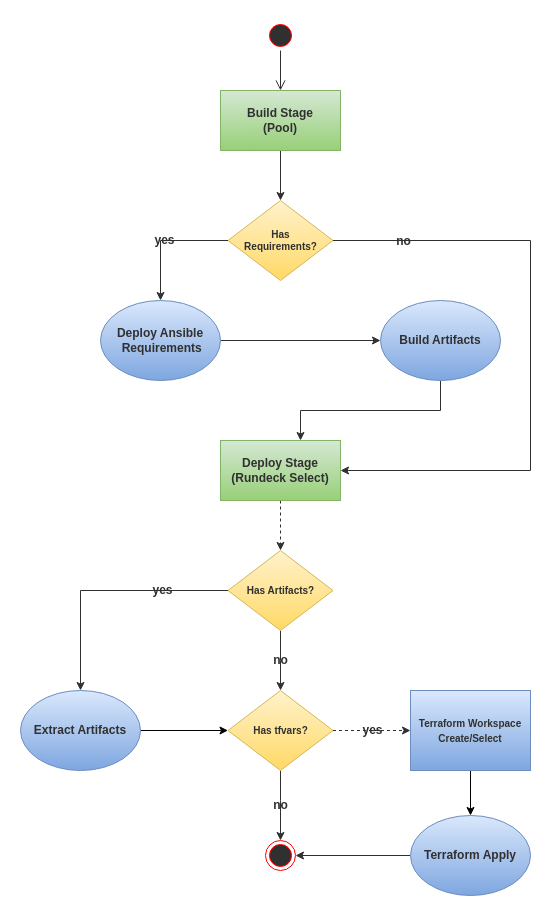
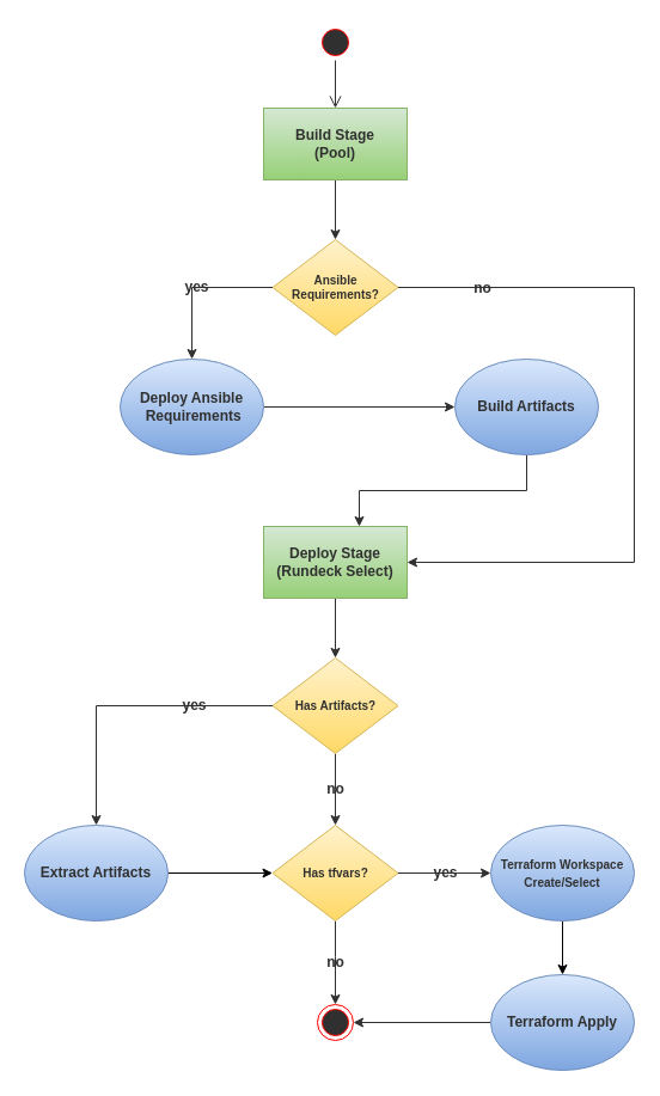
  <mxCell id="0" />
  <mxCell id="1" parent="0" />
  <mxCell id="2" style="edgeStyle=orthogonalEdgeStyle;rounded=0;orthogonalLoop=1;jettySize=auto;html=1;fontSize=10;strokeColor=#303030;fontColor=#303030;" parent="1" source="3" target="20" edge="1"><mxGeometry relative="1" as="geometry" /></mxCell>
  <mxCell id="3" value="Build Stage&lt;br&gt;(Pool)" style="rounded=0;whiteSpace=wrap;html=1;fillColor=#d5e8d4;strokeColor=#82b366;gradientColor=#97d077;shadow=0;glass=0;sketch=0;fontColor=#303030;fontStyle=1" parent="1" vertex="1"><mxGeometry x="220" y="90" width="120" height="60" as="geometry" /></mxCell>
  <mxCell id="4" style="edgeStyle=orthogonalEdgeStyle;rounded=0;orthogonalLoop=1;jettySize=auto;html=1;strokeColor=#303030;fontColor=#303030;" parent="1" source="5" target="7" edge="1"><mxGeometry relative="1" as="geometry" /></mxCell>
  <mxCell id="5" value="Deploy Ansible&lt;br&gt;&amp;nbsp;Requirements" style="ellipse;whiteSpace=wrap;html=1;fillColor=#dae8fc;gradientColor=#7ea6e0;strokeColor=#6c8ebf;fontStyle=1;fontColor=#303030;" parent="1" vertex="1"><mxGeometry x="100" y="300" width="120" height="80" as="geometry" /></mxCell>
  <mxCell id="6" style="edgeStyle=orthogonalEdgeStyle;rounded=0;orthogonalLoop=1;jettySize=auto;html=1;strokeColor=#303030;fontColor=#303030;" parent="1" source="7" target="9" edge="1"><mxGeometry relative="1" as="geometry"><Array as="points"><mxPoint x="440" y="410" /><mxPoint x="300" y="410" /></Array></mxGeometry></mxCell>
  <mxCell id="7" value="Build Artifacts" style="ellipse;whiteSpace=wrap;html=1;fillColor=#dae8fc;gradientColor=#7ea6e0;strokeColor=#6c8ebf;fontColor=#303030;fontStyle=1" parent="1" vertex="1"><mxGeometry x="380" y="300" width="120" height="80" as="geometry" /></mxCell>
- <mxCell id="8" style="edgeStyle=orthogonalEdgeStyle;rounded=0;orthogonalLoop=1;jettySize=auto;html=1;fontSize=10;strokeColor=#303030;fontColor=#303030;dashed=1;" parent="1" source="9" target="24" edge="1"><mxGeometry relative="1" as="geometry" /></mxCell>
+ <mxCell id="8" style="edgeStyle=orthogonalEdgeStyle;rounded=0;orthogonalLoop=1;jettySize=auto;html=1;fontSize=10;strokeColor=#303030;fontColor=#303030;" parent="1" source="9" target="24" edge="1"><mxGeometry relative="1" as="geometry" /></mxCell>
  <mxCell id="9" value="Deploy Stage&lt;br&gt;(Rundeck Select)" style="rounded=0;whiteSpace=wrap;html=1;fillColor=#d5e8d4;gradientColor=#97d077;strokeColor=#82b366;fontStyle=1;fontColor=#303030;" parent="1" vertex="1"><mxGeometry x="220" y="440" width="120" height="60" as="geometry" /></mxCell>
  <mxCell id="10" style="edgeStyle=orthogonalEdgeStyle;rounded=0;orthogonalLoop=1;jettySize=auto;html=1;entryX=0;entryY=0.5;entryDx=0;entryDy=0;fontSize=10;strokeColor=#000000;fontColor=#303030;" parent="1" source="11" target="27" edge="1"><mxGeometry relative="1" as="geometry" /></mxCell>
  <mxCell id="11" value="Extract Artifacts" style="ellipse;whiteSpace=wrap;html=1;fillColor=#dae8fc;gradientColor=#7ea6e0;strokeColor=#6c8ebf;fontStyle=1;fontColor=#303030;" parent="1" vertex="1"><mxGeometry x="20" y="690" width="120" height="80" as="geometry" /></mxCell>
  <mxCell id="12" style="edgeStyle=orthogonalEdgeStyle;rounded=0;orthogonalLoop=1;jettySize=auto;html=1;entryX=0.5;entryY=0;entryDx=0;entryDy=0;fontSize=10;strokeColor=#000000;fontColor=#303030;" parent="1" source="13" target="29" edge="1"><mxGeometry relative="1" as="geometry" /></mxCell>
- <mxCell id="13" value="&lt;span style=&quot;font-size: 10px&quot;&gt;Terraform Workspace&lt;/span&gt;&lt;br style=&quot;font-size: 10px&quot;&gt;&lt;span style=&quot;font-size: 10px&quot;&gt;Create/Select&lt;/span&gt;" style="whiteSpace=wrap;html=1;fillColor=#dae8fc;gradientColor=#7ea6e0;strokeColor=#6c8ebf;fontColor=#303030;fontStyle=1;rounded=0;" parent="1" vertex="1"><mxGeometry x="410" y="690" width="120" height="80" as="geometry" /></mxCell>
+ <mxCell id="13" value="&lt;span style=&quot;font-size: 10px&quot;&gt;Terraform Workspace&lt;/span&gt;&lt;br style=&quot;font-size: 10px&quot;&gt;&lt;span style=&quot;font-size: 10px&quot;&gt;Create/Select&lt;/span&gt;" style="ellipse;whiteSpace=wrap;html=1;fillColor=#dae8fc;gradientColor=#7ea6e0;strokeColor=#6c8ebf;fontColor=#303030;fontStyle=1" parent="1" vertex="1"><mxGeometry x="410" y="690" width="120" height="80" as="geometry" /></mxCell>
  <mxCell id="14" value="" style="ellipse;html=1;shape=endState;fillColor=#303030;strokeColor=#FF0000;fontColor=#303030;" parent="1" vertex="1"><mxGeometry x="265" y="840" width="30" height="30" as="geometry" /></mxCell>
  <mxCell id="15" value="" style="ellipse;html=1;shape=startState;fillColor=#303030;strokeColor=#FF0000;fontColor=#303030;" parent="1" vertex="1"><mxGeometry x="265" y="20" width="30" height="30" as="geometry" /></mxCell>
  <mxCell id="16" value="" style="edgeStyle=orthogonalEdgeStyle;html=1;verticalAlign=bottom;endArrow=open;endSize=8;strokeColor=#303030;rounded=0;entryX=0.5;entryY=0;entryDx=0;entryDy=0;fontColor=#303030;" parent="1" source="15" target="3" edge="1"><mxGeometry relative="1" as="geometry"><mxPoint x="275" y="110" as="targetPoint" /></mxGeometry></mxCell>
  <mxCell id="17" value="yes" style="edgeStyle=orthogonalEdgeStyle;rounded=0;orthogonalLoop=1;jettySize=auto;html=1;fontSize=12;strokeColor=#303030;fontStyle=1;labelBackgroundColor=none;fontColor=#303030;labelBorderColor=none;" parent="1" source="20" target="5" edge="1"><mxGeometry relative="1" as="geometry" /></mxCell>
  <mxCell id="18" style="edgeStyle=orthogonalEdgeStyle;rounded=0;orthogonalLoop=1;jettySize=auto;html=1;entryX=1;entryY=0.5;entryDx=0;entryDy=0;fontSize=10;strokeColor=#303030;fontColor=#303030;" parent="1" source="20" target="9" edge="1"><mxGeometry relative="1" as="geometry"><Array as="points"><mxPoint x="530" y="240" /><mxPoint x="530" y="470" /></Array></mxGeometry></mxCell>
  <mxCell id="19" value="&lt;b style=&quot;font-size: 12px;&quot;&gt;no&lt;/b&gt;" style="edgeLabel;html=1;align=center;verticalAlign=middle;resizable=0;points=[];fontSize=12;labelBackgroundColor=none;fontColor=#303030;" parent="18" vertex="1" connectable="0"><mxGeometry x="-0.775" relative="1" as="geometry"><mxPoint x="1" as="offset" /></mxGeometry></mxCell>
- <mxCell id="20" value="&lt;font style=&quot;font-size: 10px;&quot;&gt;Has&lt;br style=&quot;font-size: 10px;&quot;&gt;Requirements?&lt;/font&gt;" style="rhombus;whiteSpace=wrap;html=1;fillColor=#fff2cc;gradientColor=#ffd966;strokeColor=#d6b656;fontColor=#303030;fontStyle=1;fontSize=10;" parent="1" vertex="1"><mxGeometry x="227.5" y="200" width="105" height="80" as="geometry" /></mxCell>
+ <mxCell id="20" value="&lt;font style=&quot;font-size: 10px;&quot;&gt;Ansible&lt;br style=&quot;font-size: 10px;&quot;&gt;Requirements?&lt;/font&gt;" style="rhombus;whiteSpace=wrap;html=1;fillColor=#fff2cc;gradientColor=#ffd966;strokeColor=#d6b656;fontColor=#303030;fontStyle=1;fontSize=10;" parent="1" vertex="1"><mxGeometry x="227.5" y="200" width="105" height="80" as="geometry" /></mxCell>
  <mxCell id="21" style="edgeStyle=orthogonalEdgeStyle;rounded=0;orthogonalLoop=1;jettySize=auto;html=1;entryX=0.5;entryY=0;entryDx=0;entryDy=0;fontSize=10;strokeColor=#303030;fontColor=#303030;" parent="1" source="24" target="11" edge="1"><mxGeometry relative="1" as="geometry"><Array as="points"><mxPoint x="80" y="590" /></Array></mxGeometry></mxCell>
  <mxCell id="22" value="&lt;b style=&quot;font-size: 12px;&quot;&gt;yes&lt;/b&gt;" style="edgeLabel;html=1;align=center;verticalAlign=middle;resizable=0;points=[];fontSize=12;labelBackgroundColor=none;fontColor=#303030;" parent="21" vertex="1" connectable="0"><mxGeometry x="-0.459" y="-1" relative="1" as="geometry"><mxPoint x="1" as="offset" /></mxGeometry></mxCell>
  <mxCell id="23" value="no" style="edgeStyle=orthogonalEdgeStyle;rounded=0;orthogonalLoop=1;jettySize=auto;html=1;fontSize=12;strokeColor=#303030;fontStyle=1;labelBackgroundColor=none;fontColor=#303030;" parent="1" source="24" target="27" edge="1"><mxGeometry relative="1" as="geometry"><Array as="points"><mxPoint x="280" y="660" /><mxPoint x="280" y="660" /></Array></mxGeometry></mxCell>
  <mxCell id="24" value="&lt;span style=&quot;font-size: 10px;&quot;&gt;Has Artifacts?&lt;/span&gt;" style="rhombus;whiteSpace=wrap;html=1;fillColor=#fff2cc;gradientColor=#ffd966;strokeColor=#d6b656;fontColor=#303030;fontStyle=1;fontSize=10;" parent="1" vertex="1"><mxGeometry x="227.5" y="550" width="105" height="80" as="geometry" /></mxCell>
- <mxCell id="25" value="yes" style="edgeStyle=orthogonalEdgeStyle;rounded=0;orthogonalLoop=1;jettySize=auto;html=1;entryX=0;entryY=0.5;entryDx=0;entryDy=0;fontSize=12;strokeColor=#303030;fontStyle=1;labelBackgroundColor=none;fontColor=#303030;dashed=1;" parent="1" source="27" target="13" edge="1"><mxGeometry relative="1" as="geometry" /></mxCell>
+ <mxCell id="25" value="yes" style="edgeStyle=orthogonalEdgeStyle;rounded=0;orthogonalLoop=1;jettySize=auto;html=1;entryX=0;entryY=0.5;entryDx=0;entryDy=0;fontSize=12;strokeColor=#303030;fontStyle=1;labelBackgroundColor=none;fontColor=#303030;" parent="1" source="27" target="13" edge="1"><mxGeometry relative="1" as="geometry" /></mxCell>
  <mxCell id="26" value="no" style="edgeStyle=orthogonalEdgeStyle;rounded=0;orthogonalLoop=1;jettySize=auto;html=1;entryX=0.5;entryY=0;entryDx=0;entryDy=0;fontSize=12;strokeColor=#303030;fontStyle=1;labelBackgroundColor=none;fontColor=#303030;" parent="1" source="27" target="14" edge="1"><mxGeometry relative="1" as="geometry"><Array as="points"><mxPoint x="280" y="800" /><mxPoint x="280" y="800" /></Array></mxGeometry></mxCell>
  <mxCell id="27" value="&lt;span style=&quot;font-size: 10px;&quot;&gt;Has tfvars?&lt;/span&gt;" style="rhombus;whiteSpace=wrap;html=1;fillColor=#fff2cc;gradientColor=#ffd966;strokeColor=#d6b656;fontColor=#303030;fontStyle=1;fontSize=10;" parent="1" vertex="1"><mxGeometry x="227.5" y="690" width="105" height="80" as="geometry" /></mxCell>
  <mxCell id="28" style="edgeStyle=orthogonalEdgeStyle;rounded=0;orthogonalLoop=1;jettySize=auto;html=1;fontSize=10;strokeColor=#303030;fontColor=#303030;" parent="1" source="29" target="14" edge="1"><mxGeometry relative="1" as="geometry" /></mxCell>
  <mxCell id="29" value="Terraform Apply" style="ellipse;whiteSpace=wrap;html=1;fontSize=12;fillColor=#dae8fc;gradientColor=#7ea6e0;strokeColor=#6c8ebf;fontStyle=1;fontColor=#303030;" parent="1" vertex="1"><mxGeometry x="410" y="815" width="120" height="80" as="geometry" /></mxCell>
